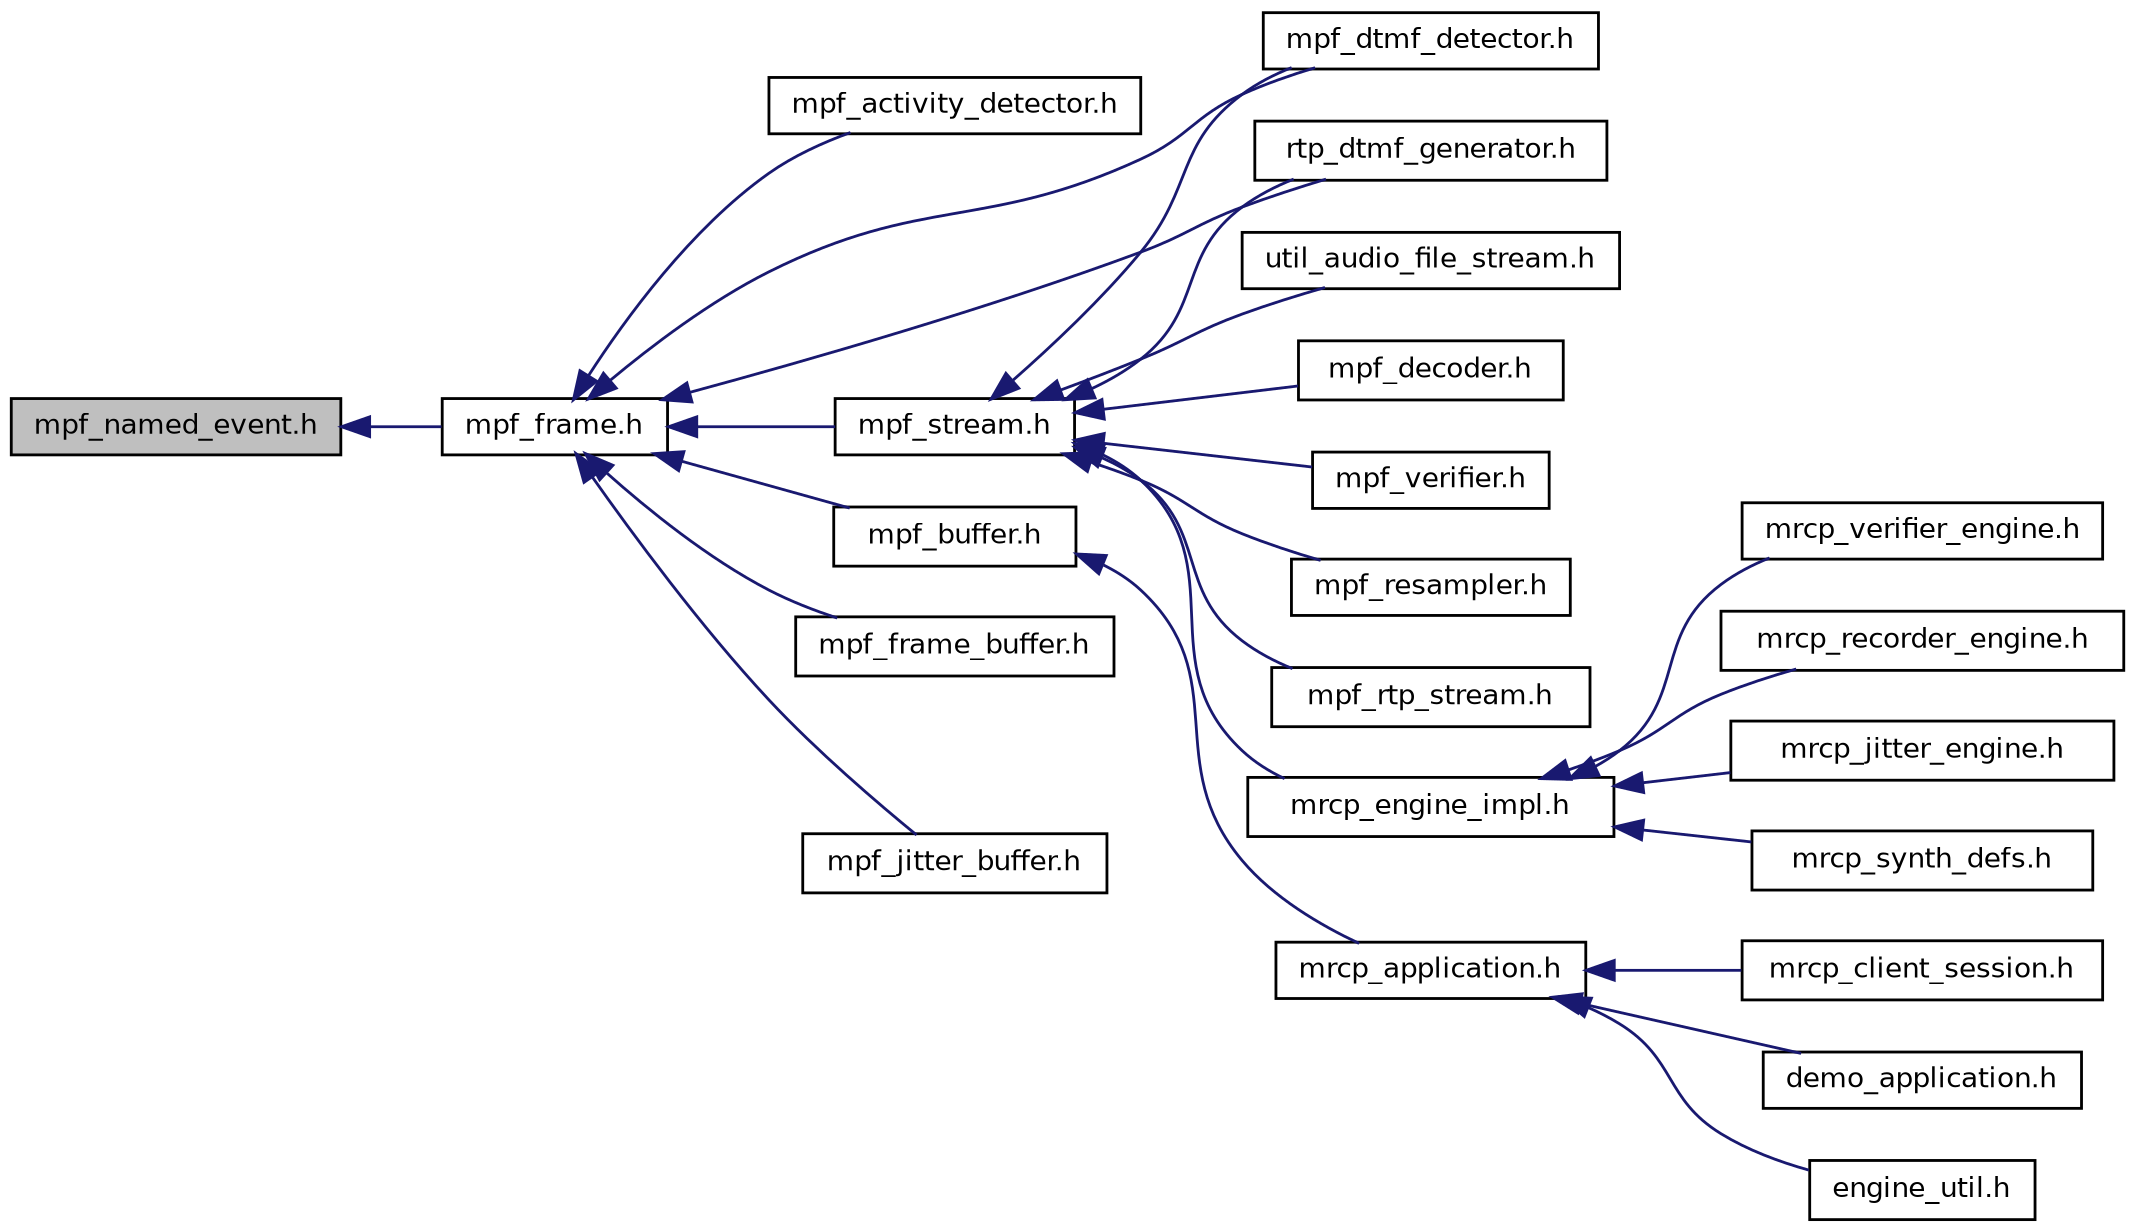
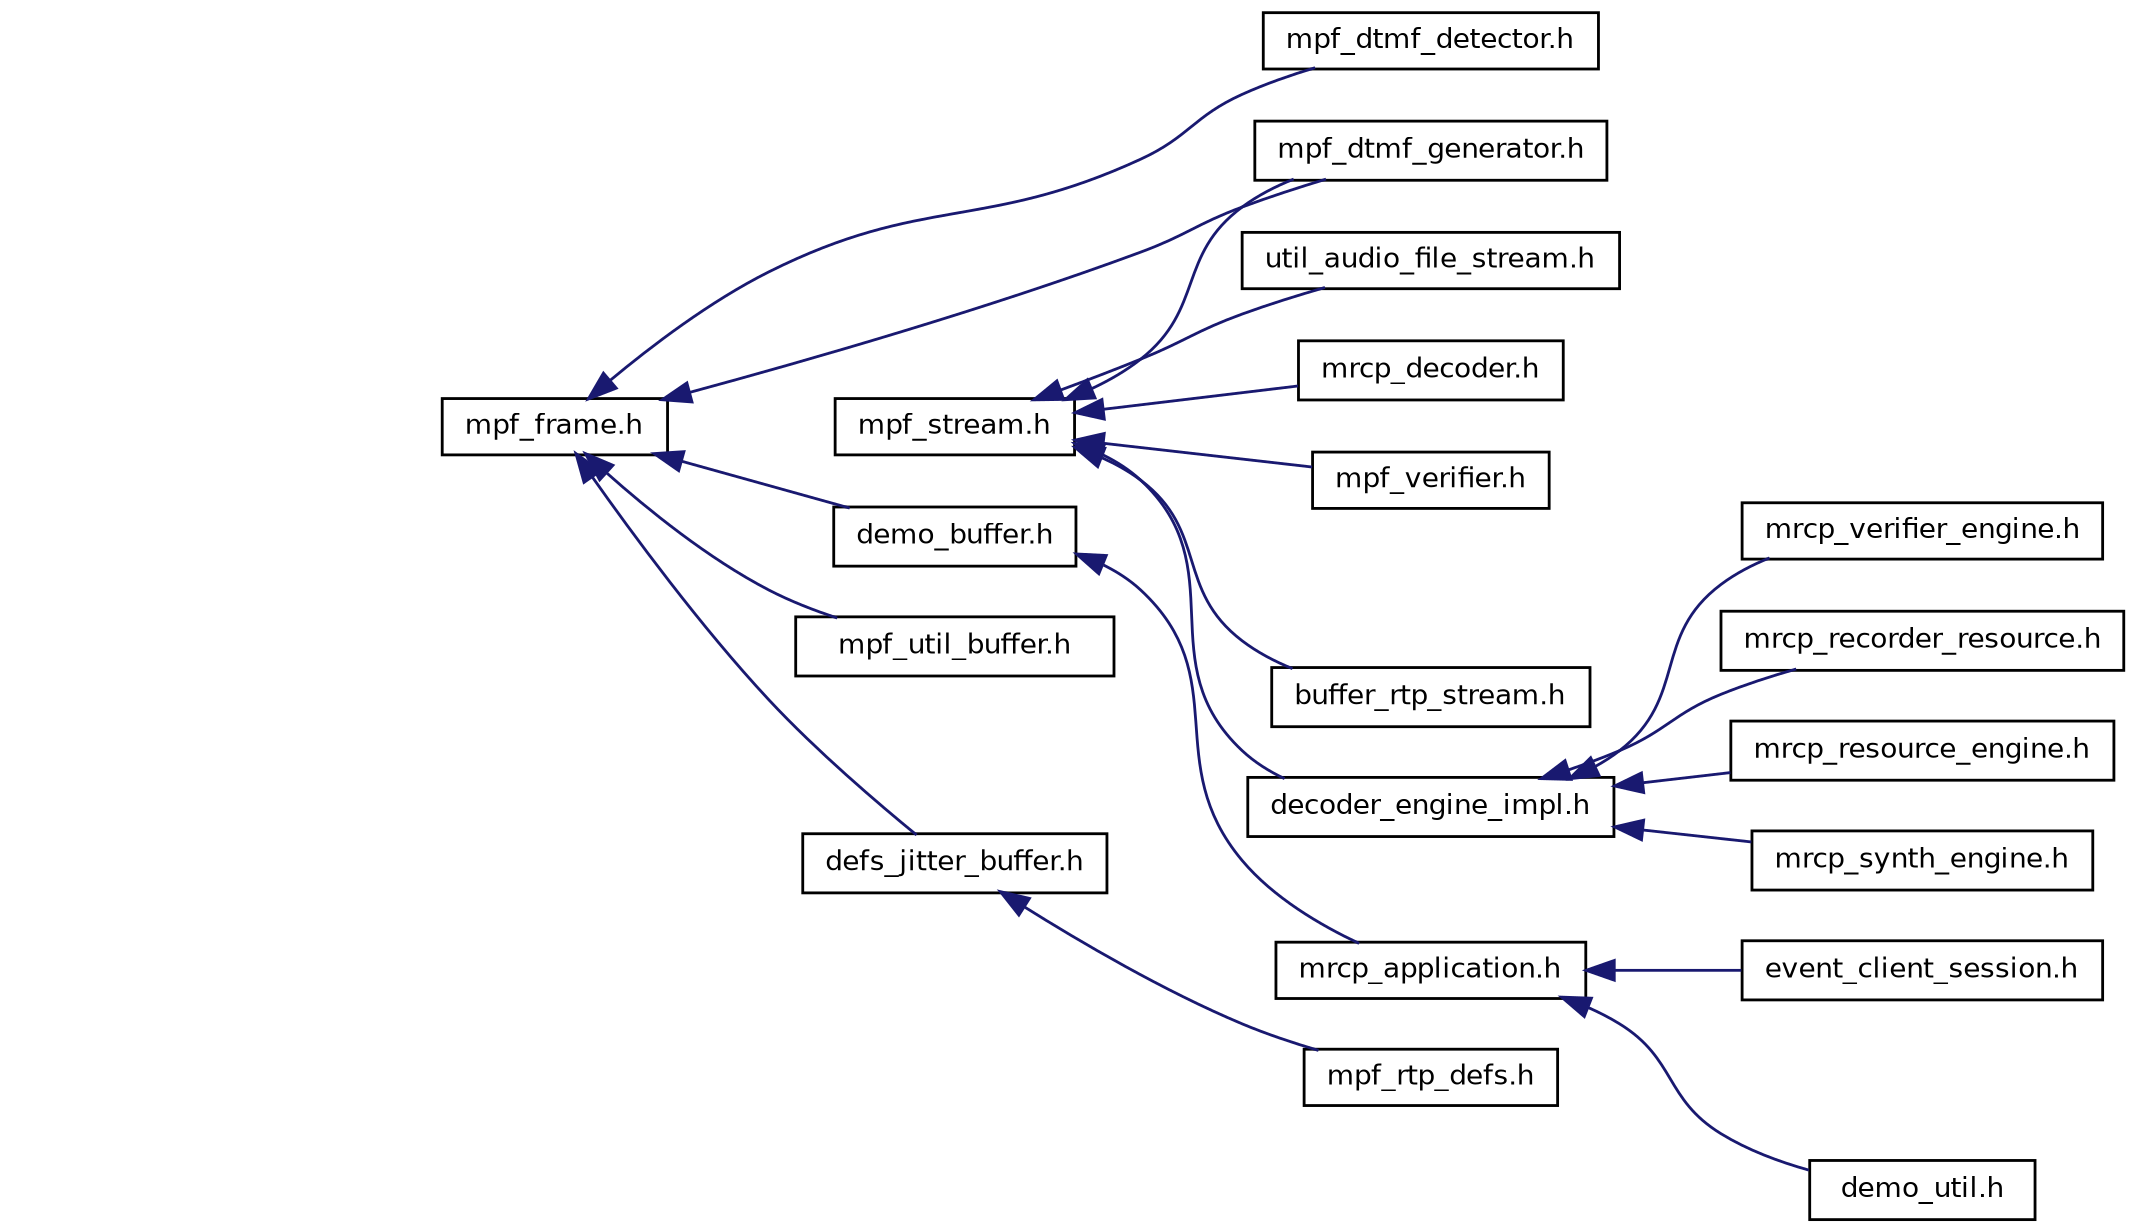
  digraph {
    rankdir=LR
    node [color=black fillcolor=white fontname=Helvetica fontsize=10 shape=record style=filled]
    edge [color=midnightblue dir=back fontname=Helvetica fontsize=10 labelfontname=Helvetica labelfontsize=10 style=solid]
-   n1 [fillcolor=grey75 fontcolor=black height=0.2 label="mpf_named_event.h" width=0.4]
    n2 [height=0.2 label="mpf_frame.h" width=0.4]
-   n3 [height=0.2 label="mpf_activity_detector.h" width=0.4]
    n4 [height=0.2 label="mpf_stream.h" width=0.4]
    n5 [height=0.2 label="mpf_dtmf_detector.h" width=0.4]
-   n6 [height=0.2 label="rtp_dtmf_generator.h" width=0.4]
-   n7 [height=0.2 label="mpf_buffer.h" width=0.4]
-   n8 [height=0.2 label="mpf_frame_buffer.h" width=0.4]
-   n9 [height=0.2 label="mpf_jitter_buffer.h" width=0.4]
+   n6 [height=0.2 label="mpf_dtmf_generator.h" width=0.4]
+   n7 [height=0.2 label="demo_buffer.h" width=0.4]
+   n8 [height=0.2 label="mpf_util_buffer.h" width=0.4]
+   n9 [height=0.2 label="defs_jitter_buffer.h" width=0.4]
    n10 [height=0.2 label="util_audio_file_stream.h" width=0.4]
-   n11 [height=0.2 label="mpf_decoder.h" width=0.4]
+   n11 [height=0.2 label="mrcp_decoder.h" width=0.4]
    n12 [height=0.2 label="mpf_verifier.h" width=0.4]
-   n13 [height=0.2 label="mpf_resampler.h" width=0.4]
-   n14 [height=0.2 label="mpf_rtp_stream.h" width=0.4]
-   n15 [height=0.2 label="mrcp_engine_impl.h" width=0.4]
+   n14 [height=0.2 label="buffer_rtp_stream.h" width=0.4]
+   n15 [height=0.2 label="decoder_engine_impl.h" width=0.4]
    n16 [height=0.2 label="mrcp_application.h" width=0.4]
-   n18 [height=0.2 label="mrcp_client_session.h" width=0.4]
-   n19 [height=0.2 label="demo_application.h" width=0.4]
-   n20 [height=0.2 label="engine_util.h" width=0.4]
-   n21 [height=0.2 label="mrcp_recorder_engine.h" width=0.4]
-   n22 [height=0.2 label="mrcp_jitter_engine.h" width=0.4]
-   n23 [height=0.2 label="mrcp_synth_defs.h" width=0.4]
+   n17 [height=0.2 label="mpf_rtp_defs.h" width=0.4]
+   n18 [height=0.2 label="event_client_session.h" width=0.4]
+   n20 [height=0.2 label="demo_util.h" width=0.4]
+   n21 [height=0.2 label="mrcp_recorder_resource.h" width=0.4]
+   n22 [height=0.2 label="mrcp_resource_engine.h" width=0.4]
+   n23 [height=0.2 label="mrcp_synth_engine.h" width=0.4]
    n24 [height=0.2 label="mrcp_verifier_engine.h" width=0.4]
-   n1 -> n2
-   n2 -> n3
-   n2 -> n4
    n2 -> n5
    n2 -> n6
    n2 -> n7
    n2 -> n8
    n2 -> n9
-   n4 -> n5
    n4 -> n6
    n4 -> n10
    n4 -> n11
    n4 -> n12
-   n4 -> n13
    n4 -> n14
    n4 -> n15
    n7 -> n16
+   n9 -> n17
    n15 -> n21
    n15 -> n22
    n15 -> n23
    n15 -> n24
    n16 -> n18
-   n16 -> n19
    n16 -> n20
  }
